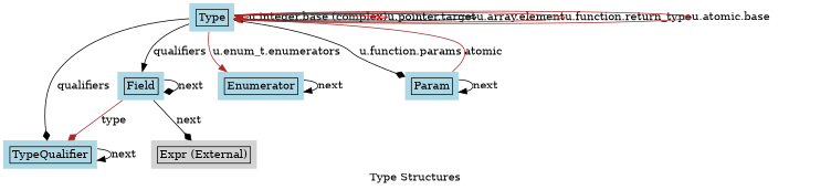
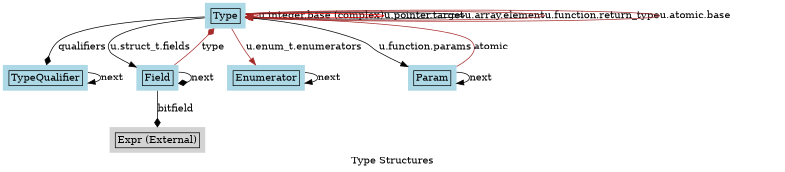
  digraph {
    fillcolor=lightgrey
    label="Type Structures"
    rankdir=TB
    style=filled
    node [fillcolor=lightblue shape=plaintext style=filled]
    edge [arrowhead=normal color=black]
    n1 [label=<<TABLE BORDER="0" CELLBORDER="1" CELLSPACING="0"><TR><TD>Type</TD></TR></TABLE>>]
    n2 [label=<<TABLE BORDER="0" CELLBORDER="1" CELLSPACING="0"><TR><TD>TypeQualifier</TD></TR></TABLE>>]
    n3 [label=<<TABLE BORDER="0" CELLBORDER="1" CELLSPACING="0"><TR><TD>Field</TD></TR></TABLE>>]
    n4 [label=<<TABLE BORDER="0" CELLBORDER="1" CELLSPACING="0"><TR><TD>Enumerator</TD></TR></TABLE>>]
    n5 [label=<<TABLE BORDER="0" CELLBORDER="1" CELLSPACING="0"><TR><TD>Param</TD></TR></TABLE>>]
    n6 [fillcolor=lightgray label=<<TABLE BORDER="0" CELLBORDER="1" CELLSPACING="0"><TR><TD>Expr (External)</TD></TR></TABLE>> style="filled,dashed"]
    n1 -> n1 [arrowhead=diamond color=brown label="u.integer.base (complex)"]
    n1 -> n1 [arrowhead=diamond color=red label="u.pointer.target"]
    n1 -> n1 [label="u.array.element"]
    n1 -> n1 [color=brown label="u.function.return_type"]
    n1 -> n1 [color=brown label="u.atomic.base"]
    n1 -> n2 [arrowhead=diamond label=qualifiers]
-   n1 -> n3 [label=qualifiers]
+   n1 -> n3 [label="u.struct_t.fields"]
    n1 -> n4 [color=brown label="u.enum_t.enumerators"]
-   n1 -> n5 [arrowhead=diamond label="u.function.params"]
+   n1 -> n5 [label="u.function.params"]
    n2 -> n2 [label=next]
-   n3 -> n2 [arrowhead=diamond color=brown label=type]
+   n3 -> n1 [arrowhead=diamond color=brown label=type]
    n3 -> n3 [arrowhead=diamond label=next]
-   n3 -> n6 [arrowhead=diamond label=next]
+   n3 -> n6 [arrowhead=diamond label=bitfield]
    n4 -> n4 [label=next]
    n5 -> n1 [arrowhead=diamond color=brown label=atomic]
    n5 -> n5 [label=next]
  }
